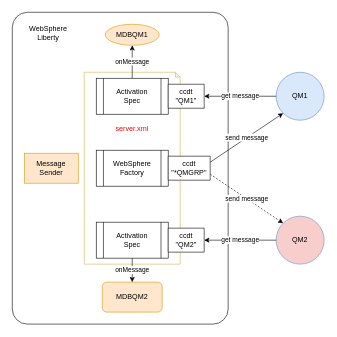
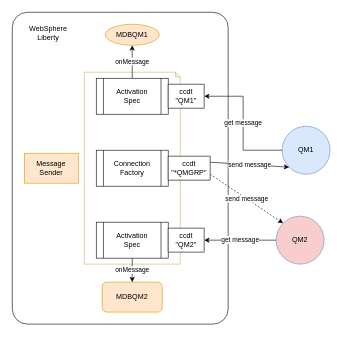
  <mxCell id="0" />
  <mxCell id="1" parent="0" />
  <mxCell id="2" value="" style="rounded=1;whiteSpace=wrap;html=1;arcSize=7;" parent="1" vertex="1"><mxGeometry x="20" y="20" width="360" height="520" as="geometry" /></mxCell>
  <mxCell id="3" value="" style="shape=note;whiteSpace=wrap;html=1;backgroundOutline=1;darkOpacity=0.05;fillColor=none;size=8;strokeColor=#d6b656;" parent="1" vertex="1"><mxGeometry x="140" y="120" width="160" height="320" as="geometry" /></mxCell>
- <mxCell id="4" value="QM1" style="ellipse;whiteSpace=wrap;html=1;aspect=fixed;fillColor=#dae8fc;strokeColor=#6c8ebf;" parent="1" vertex="1"><mxGeometry x="460" y="120" width="80" height="80" as="geometry" /></mxCell>
+ <mxCell id="4" value="QM1" style="ellipse;whiteSpace=wrap;html=1;aspect=fixed;fillColor=#dae8fc;strokeColor=#6c8ebf;" parent="1" vertex="1"><mxGeometry x="470" y="210" width="80" height="80" as="geometry" /></mxCell>
  <mxCell id="5" value="QM2" style="ellipse;whiteSpace=wrap;html=1;aspect=fixed;fillColor=#f8cecc;strokeColor=#6c8ebf;" parent="1" vertex="1"><mxGeometry x="460" y="360" width="80" height="80" as="geometry" /></mxCell>
  <mxCell id="6" value="get message" style="edgeStyle=orthogonalEdgeStyle;rounded=0;orthogonalLoop=1;jettySize=auto;html=1;exitX=0;exitY=0.5;exitDx=0;exitDy=0;entryX=1;entryY=0.5;entryDx=0;entryDy=0;" parent="1" source="4" target="20" edge="1"><mxGeometry relative="1" as="geometry"><mxPoint x="490" y="310" as="sourcePoint" /><mxPoint x="320" y="160" as="targetPoint" /></mxGeometry></mxCell>
  <mxCell id="7" value="onMessage" style="edgeStyle=none;rounded=0;orthogonalLoop=1;jettySize=auto;html=1;entryX=0.5;entryY=1;entryDx=0;entryDy=0;" parent="1" source="8" target="10" edge="1"><mxGeometry relative="1" as="geometry" /></mxCell>
  <mxCell id="8" value="Activation&lt;br&gt;Spec" style="shape=process;whiteSpace=wrap;html=1;backgroundOutline=1;" parent="1" vertex="1"><mxGeometry x="160" y="130" width="120" height="60" as="geometry" /></mxCell>
  <mxCell id="9" value="MDBQM2" style="whiteSpace=wrap;html=1;fillColor=#ffe6cc;strokeColor=#d79b00;rounded=1;" parent="1" vertex="1"><mxGeometry x="170" y="470" width="100" height="50" as="geometry" /></mxCell>
  <mxCell id="10" value="MDBQM1" style="ellipse;whiteSpace=wrap;html=1;fillColor=#ffe6cc;strokeColor=#d79b00;" parent="1" vertex="1"><mxGeometry x="175" y="40" width="90" height="35" as="geometry" /></mxCell>
  <mxCell id="11" value="onMessage" style="edgeStyle=orthogonalEdgeStyle;rounded=0;orthogonalLoop=1;jettySize=auto;html=1;entryX=0.5;entryY=0;entryDx=0;entryDy=0;" parent="1" source="13" target="9" edge="1"><mxGeometry relative="1" as="geometry" /></mxCell>
  <mxCell id="12" value="get message" style="edgeStyle=orthogonalEdgeStyle;rounded=0;orthogonalLoop=1;jettySize=auto;html=1;exitX=0;exitY=0.5;exitDx=0;exitDy=0;entryX=1;entryY=0.5;entryDx=0;entryDy=0;" parent="1" source="5" target="19" edge="1"><mxGeometry relative="1" as="geometry"><mxPoint x="320" y="400" as="targetPoint" /></mxGeometry></mxCell>
  <mxCell id="13" value="Activation&lt;br&gt;Spec" style="shape=process;whiteSpace=wrap;html=1;backgroundOutline=1;" parent="1" vertex="1"><mxGeometry x="160" y="370" width="120" height="60" as="geometry" /></mxCell>
  <mxCell id="14" value="send message" style="rounded=0;orthogonalLoop=1;jettySize=auto;html=1;entryX=0;entryY=1;entryDx=0;entryDy=0;exitX=1;exitY=0.25;exitDx=0;exitDy=0;" parent="1" source="17" target="4" edge="1"><mxGeometry relative="1" as="geometry" /></mxCell>
  <mxCell id="15" value="send message" style="edgeStyle=none;rounded=0;orthogonalLoop=1;jettySize=auto;html=1;entryX=0;entryY=0;entryDx=0;entryDy=0;dashed=1;exitX=1;exitY=0.75;exitDx=0;exitDy=0;" parent="1" source="17" target="5" edge="1"><mxGeometry relative="1" as="geometry" /></mxCell>
- <mxCell id="16" value="WebSphere Factory" style="shape=process;whiteSpace=wrap;html=1;backgroundOutline=1;" parent="1" vertex="1"><mxGeometry x="160" y="250" width="120" height="60" as="geometry" /></mxCell>
+ <mxCell id="16" value="Connection Factory" style="shape=process;whiteSpace=wrap;html=1;backgroundOutline=1;" parent="1" vertex="1"><mxGeometry x="160" y="250" width="120" height="60" as="geometry" /></mxCell>
  <mxCell id="17" value="ccdt &quot;*QMGRP&quot;" style="shape=parallelogram;perimeter=parallelogramPerimeter;whiteSpace=wrap;html=1;fixedSize=1;size=0;" parent="1" vertex="1"><mxGeometry x="280" y="260" width="70" height="40" as="geometry" /></mxCell>
  <mxCell id="18" value="WebSphere Liberty" style="text;html=1;strokeColor=none;fillColor=none;align=center;verticalAlign=middle;whiteSpace=wrap;rounded=0;" parent="1" vertex="1"><mxGeometry x="50" y="40" width="60" height="30" as="geometry" /></mxCell>
  <mxCell id="19" value="ccdt&lt;br&gt;&quot;QM2&quot;" style="shape=parallelogram;perimeter=parallelogramPerimeter;whiteSpace=wrap;html=1;fixedSize=1;size=0;" parent="1" vertex="1"><mxGeometry x="280" y="380" width="60" height="40" as="geometry" /></mxCell>
  <mxCell id="20" value="ccdt&lt;br&gt;&quot;QM1&quot;" style="shape=parallelogram;perimeter=parallelogramPerimeter;whiteSpace=wrap;html=1;fixedSize=1;size=0;" parent="1" vertex="1"><mxGeometry x="280" y="140" width="60" height="40" as="geometry" /></mxCell>
  <mxCell id="21" value="Message Sender" style="whiteSpace=wrap;html=1;fillColor=#ffe6cc;strokeColor=#d79b00;rounded=0;" parent="1" vertex="1"><mxGeometry x="40" y="255" width="90" height="50" as="geometry" /></mxCell>
- <mxCell id="22" value="server.xml" style="text;html=1;strokeColor=none;fillColor=none;align=center;verticalAlign=middle;whiteSpace=wrap;rounded=0;fontColor=#FF0000;" parent="1" vertex="1"><mxGeometry x="190" y="200" width="60" height="30" as="geometry" /></mxCell>
